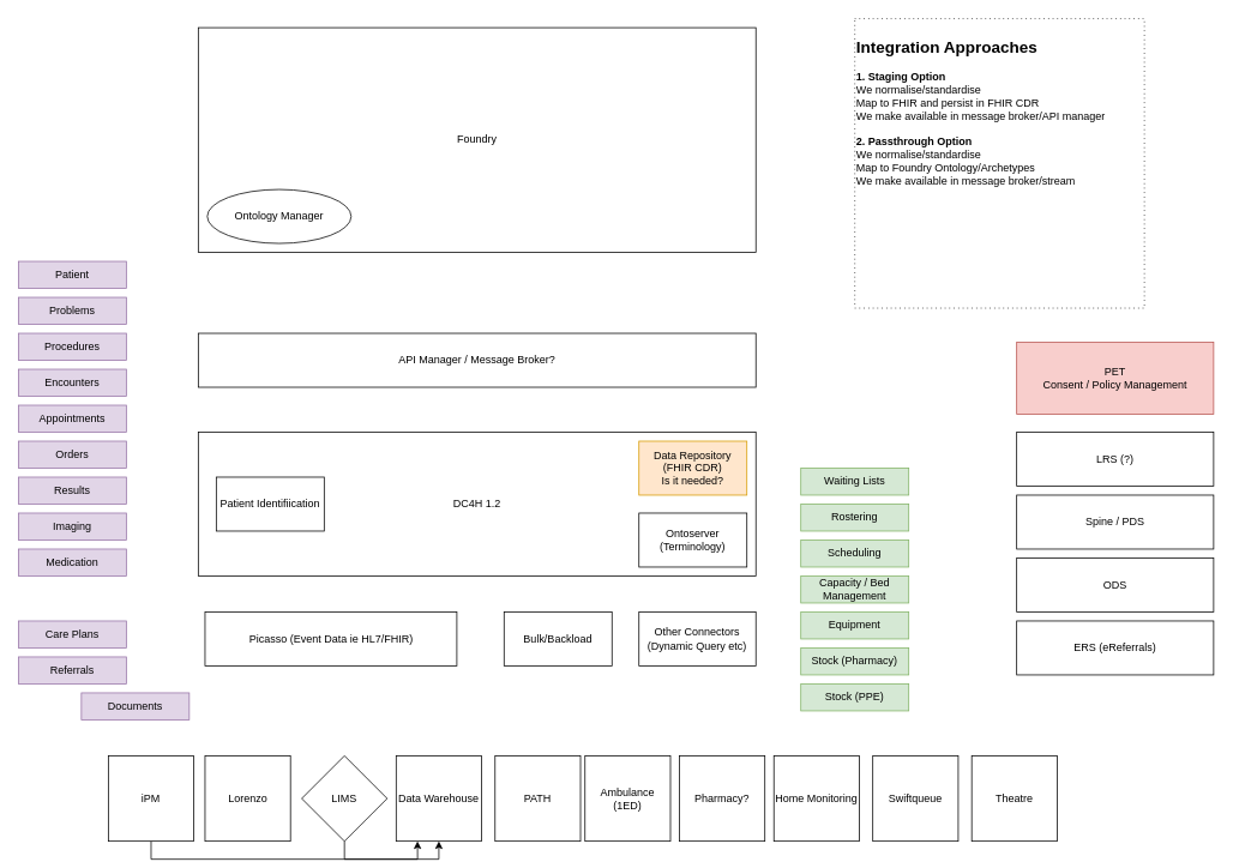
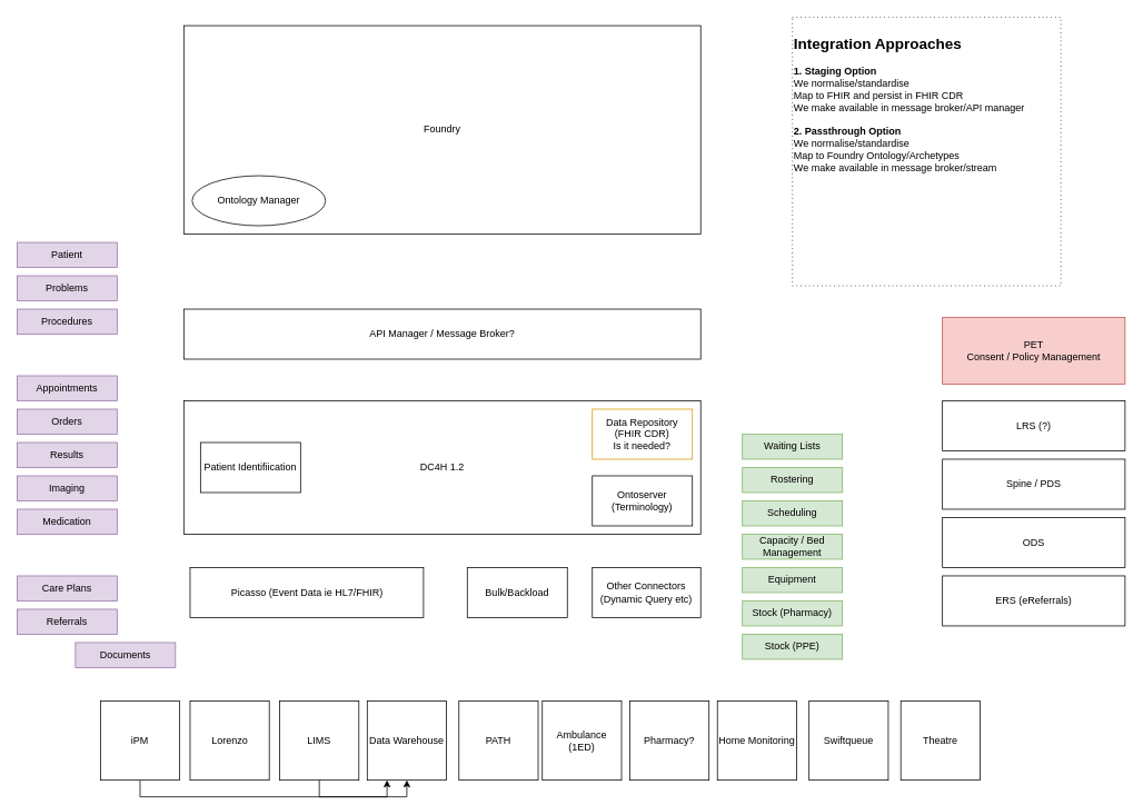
  <mxCell id="0" />
  <mxCell id="1" parent="0" />
  <mxCell id="2" style="edgeStyle=orthogonalEdgeStyle;rounded=0;orthogonalLoop=1;jettySize=auto;html=1;exitX=0.5;exitY=1;exitDx=0;exitDy=0;entryX=0.5;entryY=1;entryDx=0;entryDy=0;" parent="1" source="3" target="47" edge="1"><mxGeometry relative="1" as="geometry" /></mxCell>
  <mxCell id="3" value="iPM" style="whiteSpace=wrap;html=1;aspect=fixed;" parent="1" vertex="1"><mxGeometry x="120" y="840" width="95" height="95" as="geometry" /></mxCell>
  <mxCell id="4" value="Lorenzo" style="whiteSpace=wrap;html=1;aspect=fixed;" parent="1" vertex="1"><mxGeometry x="227.5" y="840" width="95" height="95" as="geometry" /></mxCell>
- <mxCell id="5" value="LIMS" style="rhombus;whiteSpace=wrap;html=1;aspect=fixed;" parent="1" vertex="1"><mxGeometry x="335" y="840" width="95" height="95" as="geometry" /></mxCell>
+ <mxCell id="5" value="LIMS" style="whiteSpace=wrap;html=1;aspect=fixed;" parent="1" vertex="1"><mxGeometry x="335" y="840" width="95" height="95" as="geometry" /></mxCell>
  <mxCell id="6" value="PATH" style="whiteSpace=wrap;html=1;aspect=fixed;" parent="1" vertex="1"><mxGeometry x="550" y="840" width="95" height="95" as="geometry" /></mxCell>
  <mxCell id="7" value="Picasso (Event Data ie HL7/FHIR)" style="rounded=0;whiteSpace=wrap;html=1;" parent="1" vertex="1"><mxGeometry x="227.5" y="680" width="280" height="60" as="geometry" /></mxCell>
  <mxCell id="8" value="Bulk/Backload" style="rounded=0;whiteSpace=wrap;html=1;" parent="1" vertex="1"><mxGeometry x="560" y="680" width="120" height="60" as="geometry" /></mxCell>
  <mxCell id="9" value="Other Connectors (Dynamic Query etc)" style="rounded=0;whiteSpace=wrap;html=1;" parent="1" vertex="1"><mxGeometry x="710" y="680" width="130" height="60" as="geometry" /></mxCell>
  <mxCell id="10" value="DC4H 1.2" style="rounded=0;whiteSpace=wrap;html=1;" parent="1" vertex="1"><mxGeometry x="220" y="480" width="620" height="160" as="geometry" /></mxCell>
  <mxCell id="11" value="Patient Identifiication" style="rounded=0;whiteSpace=wrap;html=1;" parent="1" vertex="1"><mxGeometry x="240" y="530" width="120" height="60" as="geometry" /></mxCell>
- <mxCell id="12" value="Data Repository (FHIR CDR)&lt;br&gt;Is it needed?" style="rounded=0;whiteSpace=wrap;html=1;fillColor=#ffe6cc;strokeColor=#d79b00;" parent="1" vertex="1"><mxGeometry x="710" y="490" width="120" height="60" as="geometry" /></mxCell>
+ <mxCell id="12" value="Data Repository (FHIR CDR)&lt;br&gt;Is it needed?" style="rounded=0;whiteSpace=wrap;html=1;fillColor=#ffffff;strokeColor=#d79b00;" parent="1" vertex="1"><mxGeometry x="710" y="490" width="120" height="60" as="geometry" /></mxCell>
  <mxCell id="13" value="Foundry" style="rounded=0;whiteSpace=wrap;html=1;" parent="1" vertex="1"><mxGeometry x="220" y="30" width="620" height="250" as="geometry" /></mxCell>
  <mxCell id="14" value="Ontology Manager" style="ellipse;whiteSpace=wrap;html=1;" parent="1" vertex="1"><mxGeometry x="230" y="210" width="160" height="60" as="geometry" /></mxCell>
  <mxCell id="15" value="API Manager / Message Broker?" style="rounded=0;whiteSpace=wrap;html=1;" parent="1" vertex="1"><mxGeometry x="220" y="370" width="620" height="60" as="geometry" /></mxCell>
  <mxCell id="16" value="Ontoserver (Terminology)" style="rounded=0;whiteSpace=wrap;html=1;" parent="1" vertex="1"><mxGeometry x="710" y="570" width="120" height="60" as="geometry" /></mxCell>
  <mxCell id="17" value="Waiting Lists" style="rounded=0;whiteSpace=wrap;html=1;fillColor=#d5e8d4;strokeColor=#82b366;" parent="1" vertex="1"><mxGeometry x="890" y="520" width="120" height="30" as="geometry" /></mxCell>
  <mxCell id="18" value="Rostering" style="rounded=0;whiteSpace=wrap;html=1;fillColor=#d5e8d4;strokeColor=#82b366;" parent="1" vertex="1"><mxGeometry x="890" y="560" width="120" height="30" as="geometry" /></mxCell>
  <mxCell id="19" value="Scheduling" style="rounded=0;whiteSpace=wrap;html=1;fillColor=#d5e8d4;strokeColor=#82b366;" parent="1" vertex="1"><mxGeometry x="890" y="600" width="120" height="30" as="geometry" /></mxCell>
  <mxCell id="20" value="Capacity / Bed Management" style="rounded=0;whiteSpace=wrap;html=1;fillColor=#d5e8d4;strokeColor=#82b366;" parent="1" vertex="1"><mxGeometry x="890" y="640" width="120" height="30" as="geometry" /></mxCell>
  <mxCell id="21" value="Equipment" style="rounded=0;whiteSpace=wrap;html=1;fillColor=#d5e8d4;strokeColor=#82b366;" parent="1" vertex="1"><mxGeometry x="890" y="680" width="120" height="30" as="geometry" /></mxCell>
  <mxCell id="22" value="Patient" style="rounded=0;whiteSpace=wrap;html=1;fillColor=#e1d5e7;strokeColor=#9673a6;" parent="1" vertex="1"><mxGeometry x="20" y="290" width="120" height="30" as="geometry" /></mxCell>
  <mxCell id="23" value="Problems" style="rounded=0;whiteSpace=wrap;html=1;fillColor=#e1d5e7;strokeColor=#9673a6;" parent="1" vertex="1"><mxGeometry x="20" y="330" width="120" height="30" as="geometry" /></mxCell>
  <mxCell id="24" value="Procedures" style="rounded=0;whiteSpace=wrap;html=1;fillColor=#e1d5e7;strokeColor=#9673a6;" parent="1" vertex="1"><mxGeometry x="20" y="370" width="120" height="30" as="geometry" /></mxCell>
- <mxCell id="25" value="Encounters" style="rounded=0;whiteSpace=wrap;html=1;fillColor=#e1d5e7;strokeColor=#9673a6;" parent="1" vertex="1"><mxGeometry x="20" y="410" width="120" height="30" as="geometry" /></mxCell>
  <mxCell id="26" value="Appointments" style="rounded=0;whiteSpace=wrap;html=1;fillColor=#e1d5e7;strokeColor=#9673a6;" parent="1" vertex="1"><mxGeometry x="20" y="450" width="120" height="30" as="geometry" /></mxCell>
  <mxCell id="27" value="Orders" style="rounded=0;whiteSpace=wrap;html=1;fillColor=#e1d5e7;strokeColor=#9673a6;" parent="1" vertex="1"><mxGeometry x="20" y="490" width="120" height="30" as="geometry" /></mxCell>
  <mxCell id="28" value="Results" style="rounded=0;whiteSpace=wrap;html=1;fillColor=#e1d5e7;strokeColor=#9673a6;" parent="1" vertex="1"><mxGeometry x="20" y="530" width="120" height="30" as="geometry" /></mxCell>
  <mxCell id="29" value="Imaging" style="rounded=0;whiteSpace=wrap;html=1;fillColor=#e1d5e7;strokeColor=#9673a6;" parent="1" vertex="1"><mxGeometry x="20" y="570" width="120" height="30" as="geometry" /></mxCell>
  <mxCell id="30" value="Medication" style="rounded=0;whiteSpace=wrap;html=1;fillColor=#e1d5e7;strokeColor=#9673a6;" parent="1" vertex="1"><mxGeometry x="20" y="610" width="120" height="30" as="geometry" /></mxCell>
  <mxCell id="31" value="Ambulance (1ED)" style="whiteSpace=wrap;html=1;aspect=fixed;" parent="1" vertex="1"><mxGeometry x="650" y="840" width="95" height="95" as="geometry" /></mxCell>
  <mxCell id="32" value="Stock (Pharmacy)" style="rounded=0;whiteSpace=wrap;html=1;fillColor=#d5e8d4;strokeColor=#82b366;" parent="1" vertex="1"><mxGeometry x="890" y="720" width="120" height="30" as="geometry" /></mxCell>
  <mxCell id="33" value="Stock (PPE)" style="rounded=0;whiteSpace=wrap;html=1;fillColor=#d5e8d4;strokeColor=#82b366;" parent="1" vertex="1"><mxGeometry x="890" y="760" width="120" height="30" as="geometry" /></mxCell>
  <mxCell id="34" value="Pharmacy?" style="whiteSpace=wrap;html=1;aspect=fixed;" parent="1" vertex="1"><mxGeometry x="755" y="840" width="95" height="95" as="geometry" /></mxCell>
  <mxCell id="35" value="Care Plans" style="rounded=0;whiteSpace=wrap;html=1;fillColor=#e1d5e7;strokeColor=#9673a6;" parent="1" vertex="1"><mxGeometry x="20" y="690" width="120" height="30" as="geometry" /></mxCell>
  <mxCell id="36" value="Home Monitoring" style="whiteSpace=wrap;html=1;aspect=fixed;" parent="1" vertex="1"><mxGeometry x="860" y="840" width="95" height="95" as="geometry" /></mxCell>
  <mxCell id="37" value="Swiftqueue" style="whiteSpace=wrap;html=1;aspect=fixed;" parent="1" vertex="1"><mxGeometry x="970" y="840" width="95" height="95" as="geometry" /></mxCell>
  <mxCell id="38" value="Theatre" style="whiteSpace=wrap;html=1;aspect=fixed;" parent="1" vertex="1"><mxGeometry x="1080" y="840" width="95" height="95" as="geometry" /></mxCell>
  <mxCell id="39" value="Spine / PDS" style="rounded=0;whiteSpace=wrap;html=1;" parent="1" vertex="1"><mxGeometry x="1130" y="550" width="219" height="60" as="geometry" /></mxCell>
  <mxCell id="40" value="PET&lt;br&gt;Consent / Policy Management" style="rounded=0;whiteSpace=wrap;html=1;fillColor=#f8cecc;strokeColor=#b85450;" parent="1" vertex="1"><mxGeometry x="1130" y="380" width="219" height="80" as="geometry" /></mxCell>
  <mxCell id="41" value="LRS (?)" style="rounded=0;whiteSpace=wrap;html=1;" parent="1" vertex="1"><mxGeometry x="1130" y="480" width="219" height="60" as="geometry" /></mxCell>
  <mxCell id="42" value="ODS" style="rounded=0;whiteSpace=wrap;html=1;" parent="1" vertex="1"><mxGeometry x="1130" y="620" width="219" height="60" as="geometry" /></mxCell>
  <mxCell id="43" value="ERS (eReferrals)" style="rounded=0;whiteSpace=wrap;html=1;" parent="1" vertex="1"><mxGeometry x="1130" y="690" width="219" height="60" as="geometry" /></mxCell>
  <mxCell id="44" value="Referrals" style="rounded=0;whiteSpace=wrap;html=1;fillColor=#e1d5e7;strokeColor=#9673a6;" parent="1" vertex="1"><mxGeometry x="20" y="730" width="120" height="30" as="geometry" /></mxCell>
  <mxCell id="45" value="Documents" style="rounded=0;whiteSpace=wrap;html=1;fillColor=#e1d5e7;strokeColor=#9673a6;" parent="1" vertex="1"><mxGeometry x="90" y="770" width="120" height="30" as="geometry" /></mxCell>
  <mxCell id="46" value="&lt;h2 style=&quot;&quot;&gt;&lt;span style=&quot;background-color: initial;&quot;&gt;&lt;b&gt;Integration Approaches&lt;/b&gt;&lt;/span&gt;&lt;/h2&gt;&lt;b&gt;1. Staging Option&lt;/b&gt;&lt;br&gt;We normalise/standardise&lt;br&gt;Map to FHIR and persist in FHIR CDR&lt;br&gt;We make available in message broker/API manager&lt;br&gt;&lt;br&gt;&lt;b style=&quot;border-color: var(--border-color);&quot;&gt;2. Passthrough Option&lt;/b&gt;&lt;br style=&quot;border-color: var(--border-color);&quot;&gt;We normalise/standardise&lt;br style=&quot;border-color: var(--border-color);&quot;&gt;Map to Foundry Ontology/Archetypes&lt;br style=&quot;border-color: var(--border-color);&quot;&gt;We make available in message broker/stream" style="whiteSpace=wrap;html=1;aspect=fixed;align=left;dashed=1;dashPattern=1 4;verticalAlign=top;" parent="1" vertex="1"><mxGeometry x="950" y="20" width="322" height="322" as="geometry" /></mxCell>
  <mxCell id="47" value="Data Warehouse" style="whiteSpace=wrap;html=1;aspect=fixed;" parent="1" vertex="1"><mxGeometry x="440" y="840" width="95" height="95" as="geometry" /></mxCell>
  <mxCell id="48" style="edgeStyle=orthogonalEdgeStyle;rounded=0;orthogonalLoop=1;jettySize=auto;html=1;exitX=0.5;exitY=1;exitDx=0;exitDy=0;entryX=0.25;entryY=1;entryDx=0;entryDy=0;" parent="1" source="5" target="47" edge="1"><mxGeometry relative="1" as="geometry"><mxPoint x="290" y="1000" as="sourcePoint" /><mxPoint x="526.25" y="1000" as="targetPoint" /></mxGeometry></mxCell>
